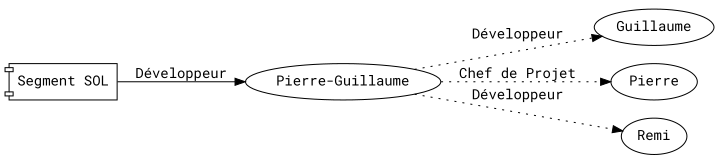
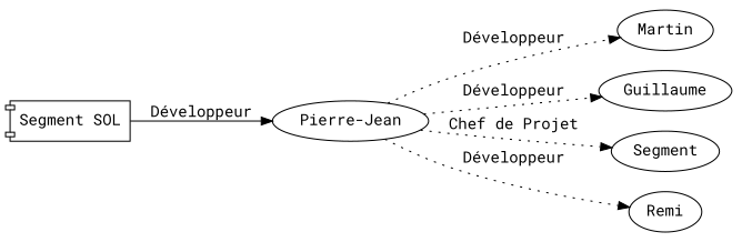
  digraph {
    fontname="Roboto Mono"
    rankdir=LR
    node [fontname="Roboto Mono"]
    edge [fontname="Roboto Mono" style=dotted]
    "Segment SOL" [shape=component]
-   "Pierre-Jean" [label="Pierre-Guillaume"]
+   "Pierre-Jean"
+   Martin
    Guillaume
-   Pierre
+   Pierre [label=Segment]
    Remi
    "Segment SOL" -> "Pierre-Jean" [label="Développeur" style=""]
+   "Pierre-Jean" -> Martin [label="Développeur"]
    "Pierre-Jean" -> Guillaume [label="Développeur"]
    "Pierre-Jean" -> Pierre [label="Chef de Projet"]
    "Pierre-Jean" -> Remi [label="Développeur"]
  }
